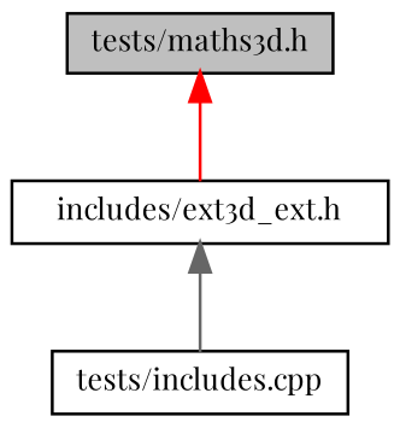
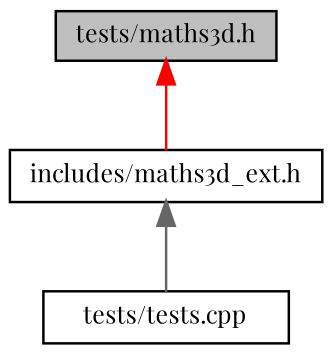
  digraph {
    fontname="Playfair Display"
    node [color=black fillcolor=white fontname="Playfair Display" fontsize=10 shape=record style=filled]
    edge [dir=back fontname="Playfair Display" fontsize=10 labelfontname=Helvetica labelfontsize=10 style=solid]
    n1 [fillcolor=grey75 fontcolor=black height=0.2 label="tests/maths3d.h" width=0.4]
-   n2 [height=0.2 label="includes/ext3d_ext.h" width=0.4]
-   n3 [height=0.2 label="tests/includes.cpp" width=0.4]
+   n2 [height=0.2 label="includes/maths3d_ext.h" width=0.4]
+   n3 [height=0.2 label="tests/tests.cpp" width=0.4]
    n1 -> n2 [color=red]
    n2 -> n3 [color=gray40]
  }
